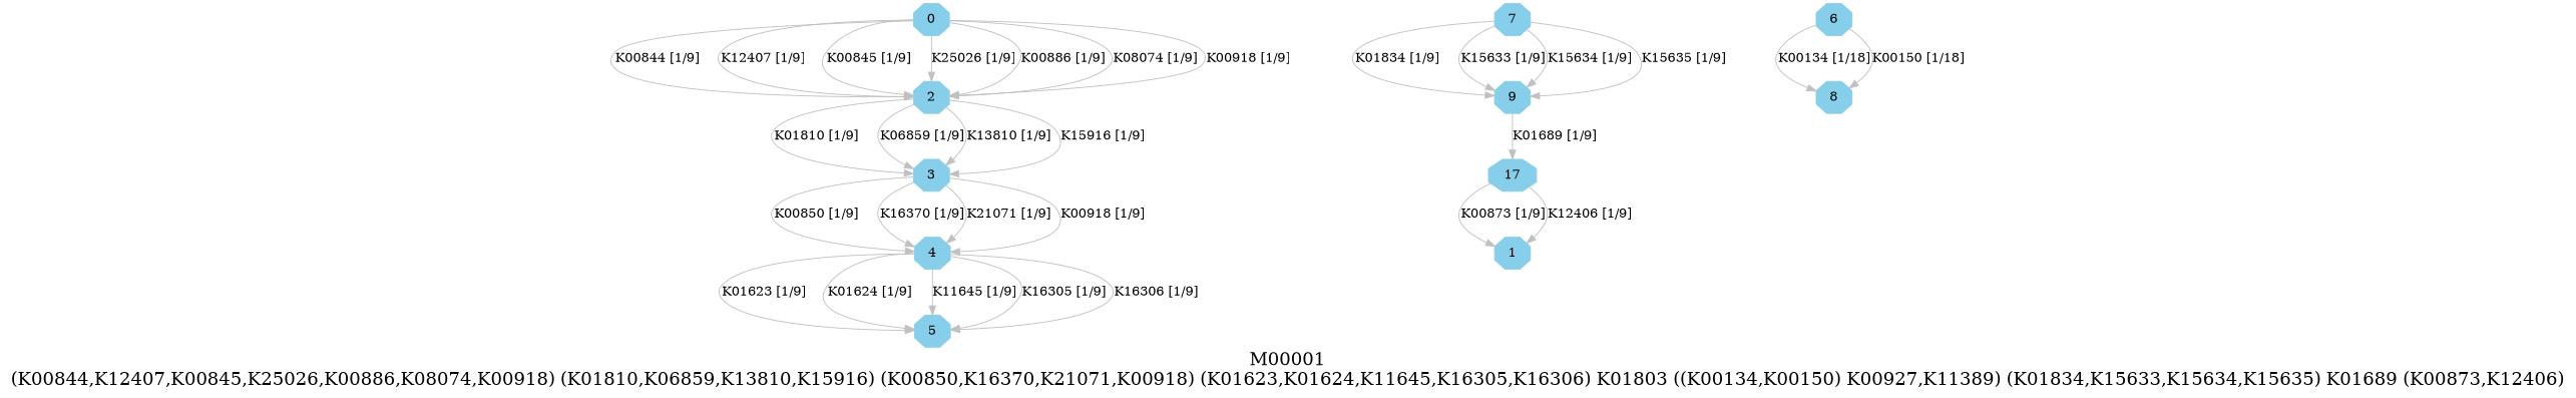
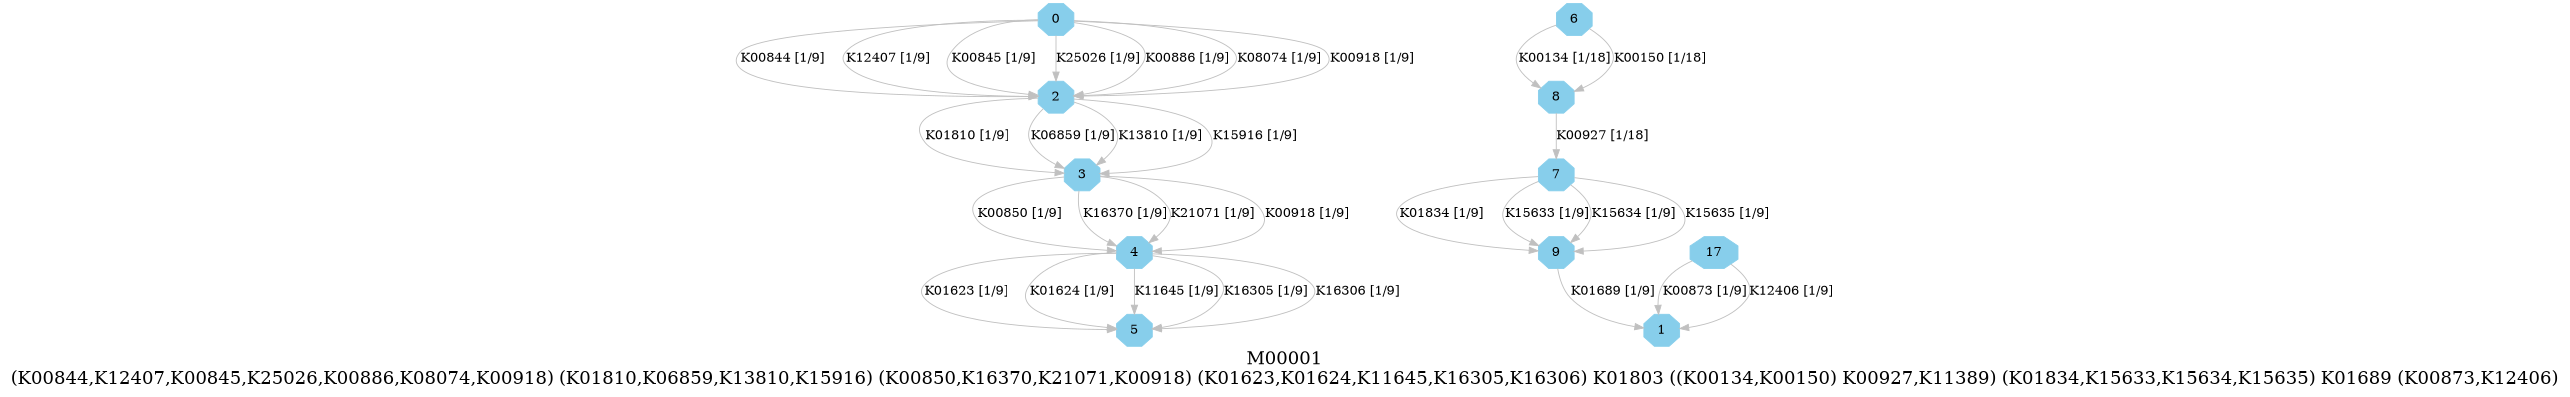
  digraph {
    fontsize=20
    label="M00001\n(K00844,K12407,K00845,K25026,K00886,K08074,K00918) (K01810,K06859,K13810,K15916) (K00850,K16370,K21071,K00918) (K01623,K01624,K11645,K16305,K16306) K01803 ((K00134,K00150) K00927,K11389) (K01834,K15633,K15634,K15635) K01689 (K00873,K12406)"
    node [color=skyblue shape=octagon style=filled]
    edge [color=grey]
    0 [height=.3 width=.3]
    1 [height=.3 width=.3]
    2 [height=.3 width=.3]
    3 [height=.3 width=.3]
    4 [height=.3 width=.3]
    5 [height=.3 width=.3]
    6 [height=.3 width=.3]
    7 [height=.3 width=.3]
    8 [height=.3 width=.3]
    9 [height=.3 width=.3]
    n11 [height=.3 label=17 width=.3]
    subgraph sub_1 {
      0
      1
      2
      3
      4
      5
      6
      7
      8
      9
      n11
    }
    0 -> 2 [label="K00844 [1/9]"]
    0 -> 2 [label="K12407 [1/9]"]
    0 -> 2 [label="K00845 [1/9]"]
    0 -> 2 [label="K25026 [1/9]"]
    0 -> 2 [label="K00886 [1/9]"]
    0 -> 2 [label="K08074 [1/9]"]
    0 -> 2 [label="K00918 [1/9]"]
    2 -> 3 [label="K01810 [1/9]"]
    2 -> 3 [label="K06859 [1/9]"]
    2 -> 3 [label="K13810 [1/9]"]
    2 -> 3 [label="K15916 [1/9]"]
    3 -> 4 [label="K00850 [1/9]"]
    3 -> 4 [label="K16370 [1/9]"]
    3 -> 4 [label="K21071 [1/9]"]
    3 -> 4 [label="K00918 [1/9]"]
    4 -> 5 [label="K01623 [1/9]"]
    4 -> 5 [label="K01624 [1/9]"]
    4 -> 5 [label="K11645 [1/9]"]
    4 -> 5 [label="K16305 [1/9]"]
    4 -> 5 [label="K16306 [1/9]"]
    6 -> 8 [label="K00134 [1/18]"]
    6 -> 8 [label="K00150 [1/18]"]
    7 -> 9 [label="K01834 [1/9]"]
    7 -> 9 [label="K15633 [1/9]"]
    7 -> 9 [label="K15634 [1/9]"]
    7 -> 9 [label="K15635 [1/9]"]
-   9 -> n11 [label="K01689 [1/9]"]
+   8 -> 7 [label="K00927 [1/18]"]
+   9 -> 1 [label="K01689 [1/9]"]
    n11 -> 1 [label="K00873 [1/9]"]
    n11 -> 1 [label="K12406 [1/9]"]
  }
